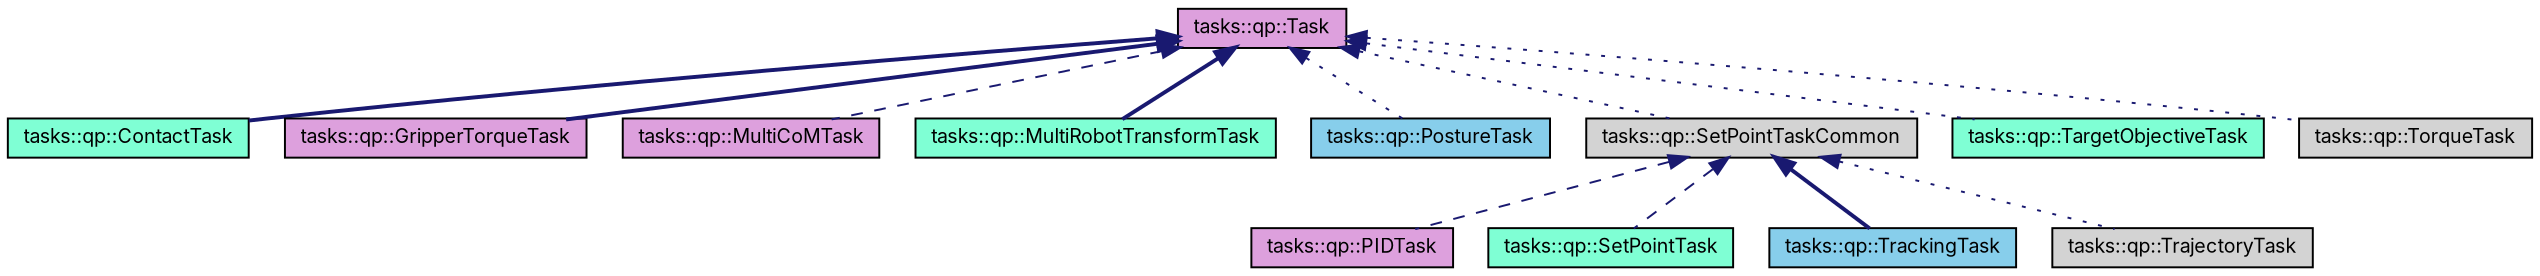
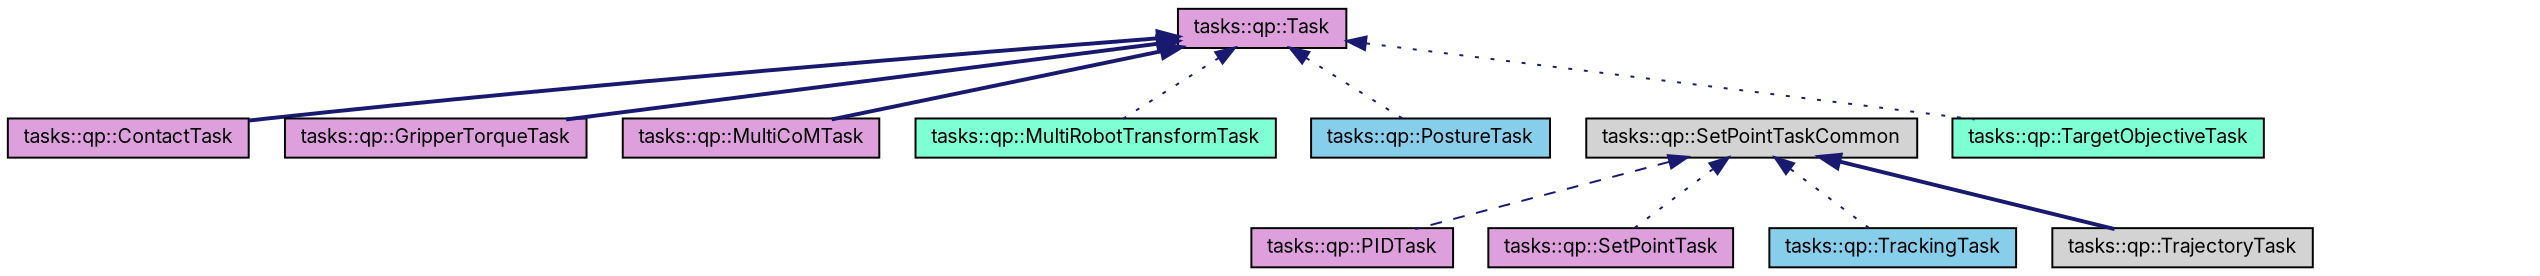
  digraph {
    fontname=Inter
    rankdir=TB
    node [color=black fillcolor=plum fontname=Inter fontsize=10 shape=record style=filled]
    edge [color=midnightblue dir=back fontname=Inter fontsize=10 labelfontname=Helvetica labelfontsize=10 style=dotted]
    n1 [fontcolor=black height=0.2 label="tasks::qp::Task" width=0.4]
-   n2 [fillcolor=aquamarine height=0.2 label="tasks::qp::ContactTask" width=0.4]
+   n2 [height=0.2 label="tasks::qp::ContactTask" width=0.4]
    n3 [height=0.2 label="tasks::qp::GripperTorqueTask" width=0.4]
    n4 [height=0.2 label="tasks::qp::MultiCoMTask" width=0.4]
    n5 [fillcolor=aquamarine height=0.2 label="tasks::qp::MultiRobotTransformTask" width=0.4]
    n6 [fillcolor=skyblue height=0.2 label="tasks::qp::PostureTask" width=0.4]
    n7 [fillcolor=lightgrey height=0.2 label="tasks::qp::SetPointTaskCommon" width=0.4]
    n8 [fillcolor=aquamarine height=0.2 label="tasks::qp::TargetObjectiveTask" width=0.4]
-   n9 [fillcolor=lightgrey height=0.2 label="tasks::qp::TorqueTask" width=0.4]
    n10 [height=0.2 label="tasks::qp::PIDTask" width=0.4]
-   n11 [fillcolor=aquamarine height=0.2 label="tasks::qp::SetPointTask" width=0.4]
+   n11 [height=0.2 label="tasks::qp::SetPointTask" width=0.4]
    n12 [fillcolor=skyblue height=0.2 label="tasks::qp::TrackingTask" width=0.4]
    n13 [fillcolor=lightgrey height=0.2 label="tasks::qp::TrajectoryTask" width=0.4]
    n1 -> n2 [style=bold]
    n1 -> n3 [style=bold]
-   n1 -> n4 [style=dashed]
-   n1 -> n5 [style=bold]
+   n1 -> n4 [style=bold]
+   n1 -> n5
    n1 -> n6
-   n1 -> n7
    n1 -> n8
-   n1 -> n9
    n7 -> n10 [style=dashed]
-   n7 -> n11 [style=dashed]
-   n7 -> n12 [style=bold]
-   n7 -> n13
+   n7 -> n11
+   n7 -> n12
+   n7 -> n13 [style=bold]
  }
